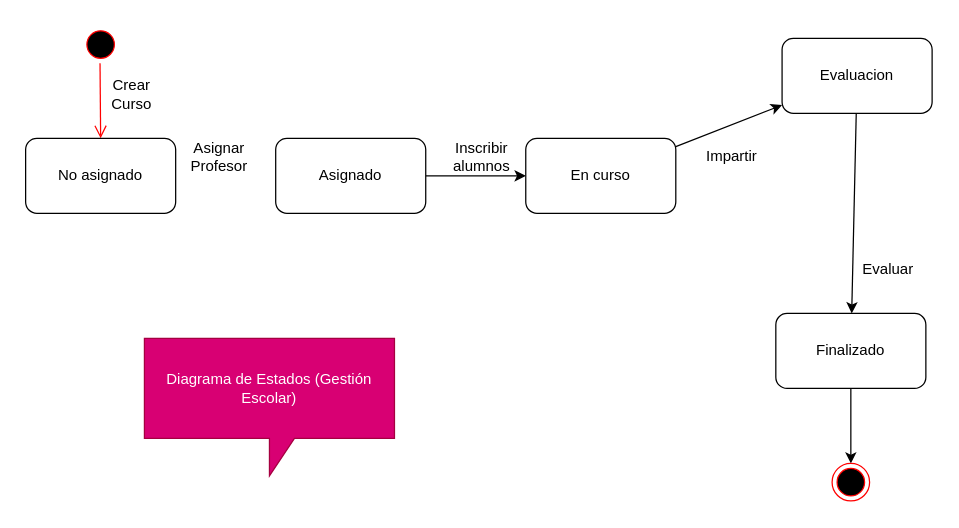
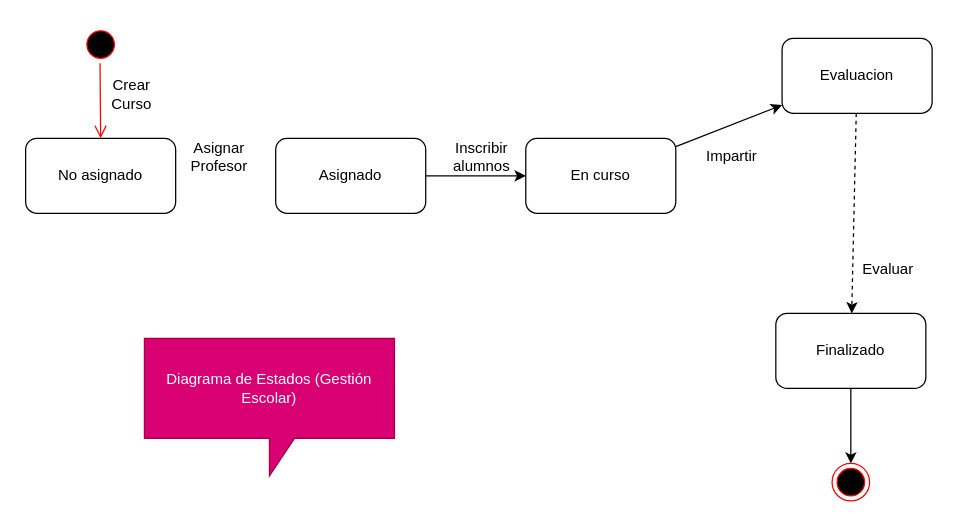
  <mxCell id="0" />
  <mxCell id="1" parent="0" />
  <mxCell id="2" value="" style="ellipse;html=1;shape=startState;fillColor=#000000;strokeColor=#ff0000;" parent="1" vertex="1"><mxGeometry x="65" y="20" width="30" height="30" as="geometry" /></mxCell>
  <mxCell id="3" value="" style="edgeStyle=orthogonalEdgeStyle;html=1;verticalAlign=bottom;endArrow=open;endSize=8;strokeColor=#ff0000;entryX=0.5;entryY=0;entryDx=0;entryDy=0;" parent="1" edge="1" target="5"><mxGeometry relative="1" as="geometry"><mxPoint x="79.5" y="120" as="targetPoint" /><mxPoint x="79.5" y="50" as="sourcePoint" /></mxGeometry></mxCell>
  <mxCell id="4" value="Crear Curso" style="text;html=1;align=center;verticalAlign=middle;whiteSpace=wrap;rounded=0;" vertex="1" parent="1"><mxGeometry x="75" y="60" width="60" height="30" as="geometry" /></mxCell>
  <mxCell id="5" value="No asignado" style="rounded=1;whiteSpace=wrap;html=1;" vertex="1" parent="1"><mxGeometry x="20" y="110" width="120" height="60" as="geometry" /></mxCell>
  <mxCell id="6" value="" style="edgeStyle=none;html=1;" edge="1" parent="1" source="7" target="9"><mxGeometry relative="1" as="geometry" /></mxCell>
  <mxCell id="7" value="Asignado" style="whiteSpace=wrap;html=1;rounded=1;" vertex="1" parent="1"><mxGeometry x="220" y="110" width="120" height="60" as="geometry" /></mxCell>
  <mxCell id="8" value="" style="edgeStyle=none;html=1;" edge="1" parent="1" source="9" target="11"><mxGeometry relative="1" as="geometry" /></mxCell>
  <mxCell id="9" value="En curso" style="whiteSpace=wrap;html=1;rounded=1;" vertex="1" parent="1"><mxGeometry x="420" y="110" width="120" height="60" as="geometry" /></mxCell>
- <mxCell id="10" value="" style="edgeStyle=none;html=1;" edge="1" parent="1" source="11" target="13"><mxGeometry relative="1" as="geometry" /></mxCell>
+ <mxCell id="10" value="" style="edgeStyle=none;html=1;dashed=1;" edge="1" parent="1" source="11" target="13"><mxGeometry relative="1" as="geometry" /></mxCell>
  <mxCell id="11" value="Evaluacion" style="whiteSpace=wrap;html=1;rounded=1;" vertex="1" parent="1"><mxGeometry x="625" y="30" width="120" height="60" as="geometry" /></mxCell>
  <mxCell id="12" value="" style="edgeStyle=none;html=1;" edge="1" parent="1" source="13" target="18"><mxGeometry relative="1" as="geometry" /></mxCell>
  <mxCell id="13" value="Finalizado" style="whiteSpace=wrap;html=1;rounded=1;" vertex="1" parent="1"><mxGeometry x="620" y="250" width="120" height="60" as="geometry" /></mxCell>
  <mxCell id="14" value="Asignar Profesor" style="text;html=1;align=center;verticalAlign=middle;whiteSpace=wrap;rounded=0;" vertex="1" parent="1"><mxGeometry x="145" y="110" width="60" height="30" as="geometry" /></mxCell>
  <mxCell id="15" value="Inscribir alumnos" style="text;html=1;align=center;verticalAlign=middle;whiteSpace=wrap;rounded=0;" vertex="1" parent="1"><mxGeometry x="355" y="110" width="60" height="30" as="geometry" /></mxCell>
  <mxCell id="16" value="Impartir" style="text;html=1;align=center;verticalAlign=middle;whiteSpace=wrap;rounded=0;" vertex="1" parent="1"><mxGeometry x="555" y="110" width="60" height="30" as="geometry" /></mxCell>
  <mxCell id="17" value="Evaluar" style="text;html=1;align=center;verticalAlign=middle;whiteSpace=wrap;rounded=0;" vertex="1" parent="1"><mxGeometry x="680" y="200" width="60" height="30" as="geometry" /></mxCell>
  <mxCell id="18" value="" style="ellipse;html=1;shape=endState;fillColor=#000000;strokeColor=#ff0000;" vertex="1" parent="1"><mxGeometry x="665" y="370" width="30" height="30" as="geometry" /></mxCell>
  <mxCell id="19" value="Diagrama de Estados (Gestión Escolar)" style="shape=callout;whiteSpace=wrap;html=1;perimeter=calloutPerimeter;fillColor=#d80073;fontColor=#ffffff;strokeColor=#A50040;" vertex="1" parent="1"><mxGeometry x="115" y="270" width="200" height="110" as="geometry" /></mxCell>
